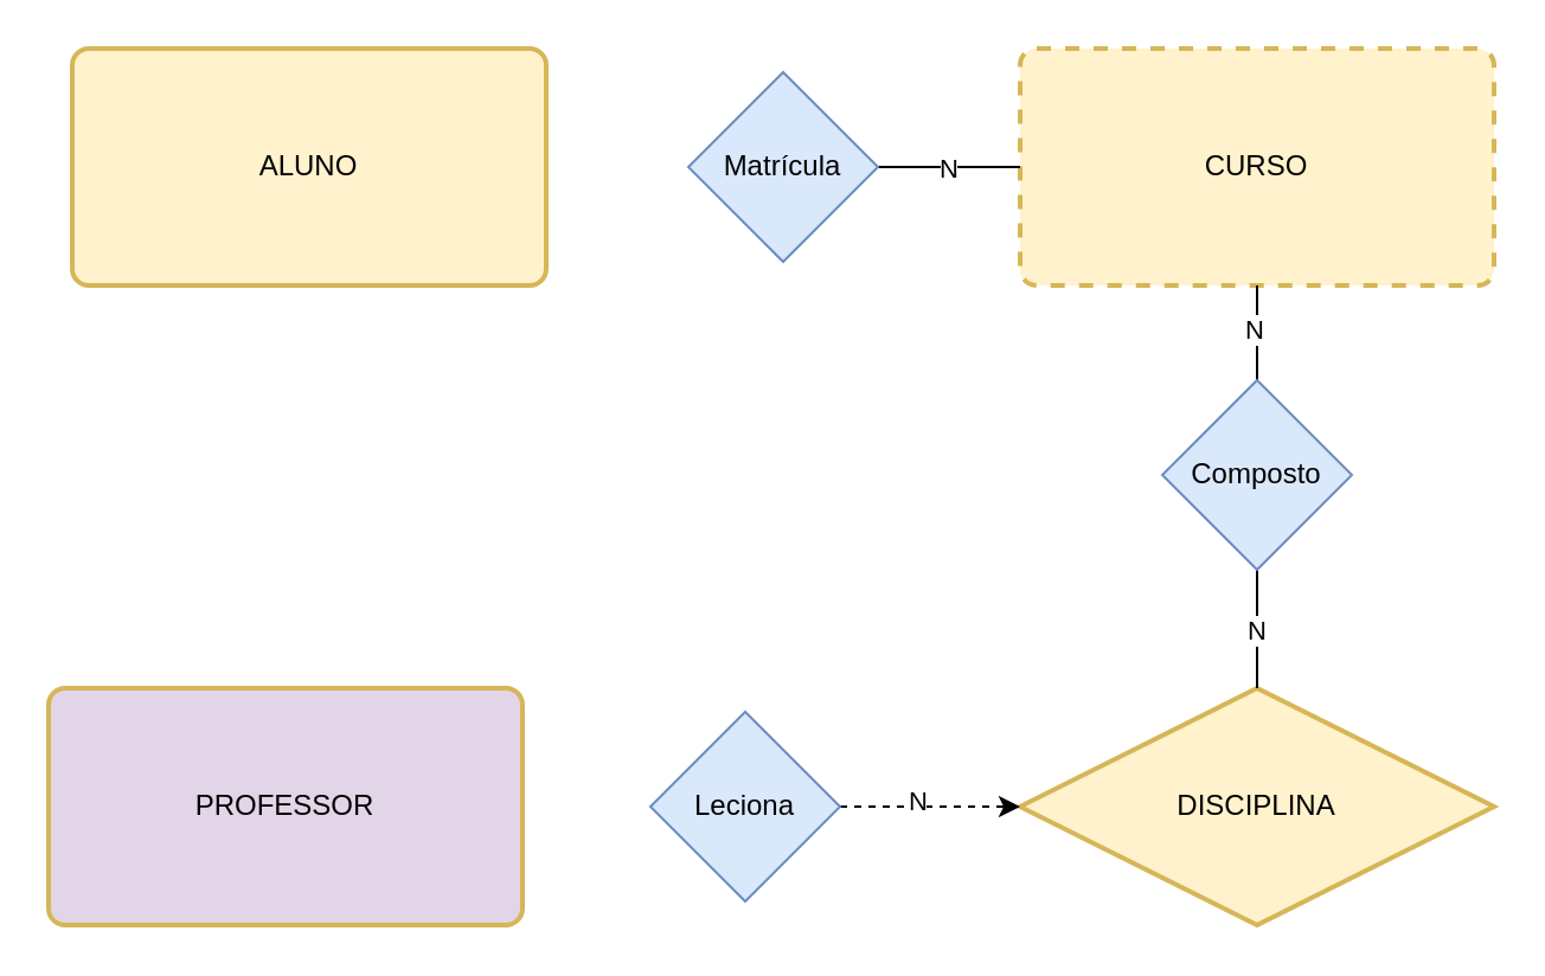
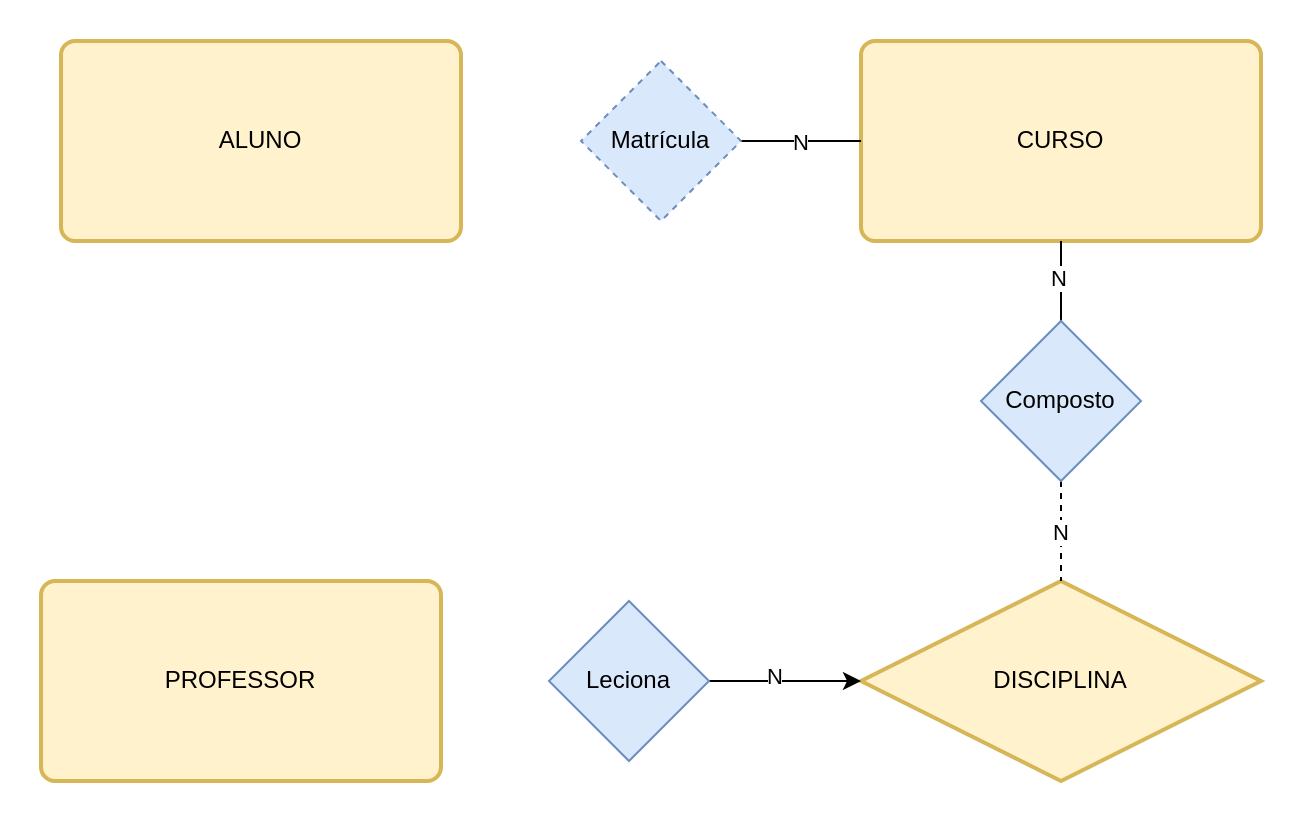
  <mxCell id="0" />
  <mxCell id="1" parent="0" />
- <mxCell id="2" value="CURSO" style="rounded=1;whiteSpace=wrap;html=1;absoluteArcSize=1;arcSize=14;strokeWidth=2;fillColor=#fff2cc;strokeColor=#d6b656;dashed=1;" parent="1" vertex="1"><mxGeometry x="430" y="20" width="200" height="100" as="geometry" /></mxCell>
+ <mxCell id="2" value="CURSO" style="rounded=1;whiteSpace=wrap;html=1;absoluteArcSize=1;arcSize=14;strokeWidth=2;fillColor=#fff2cc;strokeColor=#d6b656;" parent="1" vertex="1"><mxGeometry x="430" y="20" width="200" height="100" as="geometry" /></mxCell>
  <mxCell id="3" value="ALUNO" style="rounded=1;whiteSpace=wrap;html=1;absoluteArcSize=1;arcSize=14;strokeWidth=2;fillColor=#fff2cc;strokeColor=#d6b656;" parent="1" vertex="1"><mxGeometry x="30" y="20" width="200" height="100" as="geometry" /></mxCell>
- <mxCell id="4" value="PROFESSOR" style="rounded=1;whiteSpace=wrap;html=1;absoluteArcSize=1;arcSize=14;strokeWidth=2;fillColor=#e1d5e7;strokeColor=#d6b656;" parent="1" vertex="1"><mxGeometry x="20" y="290" width="200" height="100" as="geometry" /></mxCell>
+ <mxCell id="4" value="PROFESSOR" style="rounded=1;whiteSpace=wrap;html=1;absoluteArcSize=1;arcSize=14;strokeWidth=2;fillColor=#fff2cc;strokeColor=#d6b656;" parent="1" vertex="1"><mxGeometry x="20" y="290" width="200" height="100" as="geometry" /></mxCell>
  <mxCell id="5" value="DISCIPLINA" style="rhombus;whiteSpace=wrap;html=1;absoluteArcSize=1;arcSize=14;strokeWidth=2;fillColor=#fff2cc;strokeColor=#d6b656;" parent="1" vertex="1"><mxGeometry x="430" y="290" width="200" height="100" as="geometry" /></mxCell>
  <mxCell id="6" style="edgeStyle=orthogonalEdgeStyle;rounded=0;orthogonalLoop=1;jettySize=auto;html=1;exitX=1;exitY=0.5;exitDx=0;exitDy=0;entryX=0;entryY=0.5;entryDx=0;entryDy=0;endArrow=none;endFill=0;" edge="1" parent="1" source="8" target="2"><mxGeometry relative="1" as="geometry" /></mxCell>
  <mxCell id="7" value="N" style="edgeLabel;html=1;align=center;verticalAlign=middle;resizable=0;points=[];" vertex="1" connectable="0" parent="6"><mxGeometry x="-0.033" relative="1" as="geometry"><mxPoint as="offset" /></mxGeometry></mxCell>
- <mxCell id="8" value="Matrícula" style="rhombus;whiteSpace=wrap;html=1;fillColor=#dae8fc;strokeColor=#6c8ebf;" vertex="1" parent="1"><mxGeometry x="290" y="30" width="80" height="80" as="geometry" /></mxCell>
+ <mxCell id="8" value="Matrícula" style="rhombus;whiteSpace=wrap;html=1;fillColor=#dae8fc;strokeColor=#6c8ebf;dashed=1;" vertex="1" parent="1"><mxGeometry x="290" y="30" width="80" height="80" as="geometry" /></mxCell>
  <mxCell id="9" style="edgeStyle=orthogonalEdgeStyle;rounded=0;orthogonalLoop=1;jettySize=auto;html=1;exitX=0.5;exitY=0;exitDx=0;exitDy=0;entryX=0.5;entryY=1;entryDx=0;entryDy=0;endArrow=none;endFill=0;" edge="1" parent="1" source="13" target="2"><mxGeometry relative="1" as="geometry" /></mxCell>
  <mxCell id="10" value="N" style="edgeLabel;html=1;align=center;verticalAlign=middle;resizable=0;points=[];" vertex="1" connectable="0" parent="9"><mxGeometry x="0.1" y="2" relative="1" as="geometry"><mxPoint as="offset" /></mxGeometry></mxCell>
- <mxCell id="11" style="edgeStyle=orthogonalEdgeStyle;rounded=0;orthogonalLoop=1;jettySize=auto;html=1;exitX=0.5;exitY=1;exitDx=0;exitDy=0;entryX=0.5;entryY=0;entryDx=0;entryDy=0;endArrow=none;endFill=0;" edge="1" parent="1" source="13" target="5"><mxGeometry relative="1" as="geometry" /></mxCell>
+ <mxCell id="11" style="edgeStyle=orthogonalEdgeStyle;rounded=0;orthogonalLoop=1;jettySize=auto;html=1;exitX=0.5;exitY=1;exitDx=0;exitDy=0;entryX=0.5;entryY=0;entryDx=0;entryDy=0;endArrow=none;endFill=0;dashed=1;" edge="1" parent="1" source="13" target="5"><mxGeometry relative="1" as="geometry" /></mxCell>
  <mxCell id="12" value="N" style="edgeLabel;html=1;align=center;verticalAlign=middle;resizable=0;points=[];" vertex="1" connectable="0" parent="11"><mxGeometry y="-1" relative="1" as="geometry"><mxPoint as="offset" /></mxGeometry></mxCell>
  <mxCell id="13" value="Composto" style="rhombus;whiteSpace=wrap;html=1;fillColor=#dae8fc;strokeColor=#6c8ebf;" vertex="1" parent="1"><mxGeometry x="490" y="160" width="80" height="80" as="geometry" /></mxCell>
- <mxCell id="14" style="edgeStyle=orthogonalEdgeStyle;rounded=0;orthogonalLoop=1;jettySize=auto;html=1;exitX=1;exitY=0.5;exitDx=0;exitDy=0;entryX=0;entryY=0.5;entryDx=0;entryDy=0;endArrow=classic;endFill=1;dashed=1;" edge="1" parent="1" source="16" target="5"><mxGeometry relative="1" as="geometry" /></mxCell>
+ <mxCell id="14" style="edgeStyle=orthogonalEdgeStyle;rounded=0;orthogonalLoop=1;jettySize=auto;html=1;exitX=1;exitY=0.5;exitDx=0;exitDy=0;entryX=0;entryY=0.5;entryDx=0;entryDy=0;endArrow=classic;endFill=1;" edge="1" parent="1" source="16" target="5"><mxGeometry relative="1" as="geometry" /></mxCell>
  <mxCell id="15" value="N" style="edgeLabel;html=1;align=center;verticalAlign=middle;resizable=0;points=[];" vertex="1" connectable="0" parent="14"><mxGeometry x="-0.158" y="3" relative="1" as="geometry"><mxPoint as="offset" /></mxGeometry></mxCell>
  <mxCell id="16" value="Leciona" style="rhombus;whiteSpace=wrap;html=1;fillColor=#dae8fc;strokeColor=#6c8ebf;" vertex="1" parent="1"><mxGeometry x="274" y="300" width="80" height="80" as="geometry" /></mxCell>
